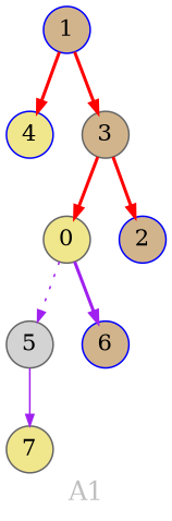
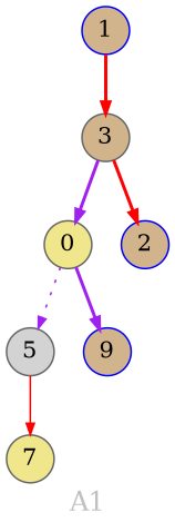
  digraph {
    fontcolor=grey
    fontsize=16
    label=A1
    node [color=gray40 fillcolor=tan fixedsize=true fontsize=14 shape=circle style=filled]
    edge [arrowsize=0.7 color=red fontcolor=grey fontsize=12 style=bold]
    0 [fillcolor=khaki width=0.4]
    5 [fillcolor=lightgrey width=0.4]
-   6 [color=blue width=0.4]
+   6 [color=blue width=0.4 label=9]
    7 [fillcolor=khaki width=0.4]
    1 [color=blue width=0.4]
-   4 [color=blue fillcolor=khaki width=0.4]
    3 [width=0.4]
    2 [color=blue width=0.4]
    0 -> 5 [color=purple style=dotted]
    0 -> 6 [color=purple]
-   5 -> 7 [color=purple style=solid]
-   1 -> 4
+   5 -> 7 [style=solid]
    1 -> 3
-   3 -> 0
+   3 -> 0 [color=purple]
    3 -> 2
  }
